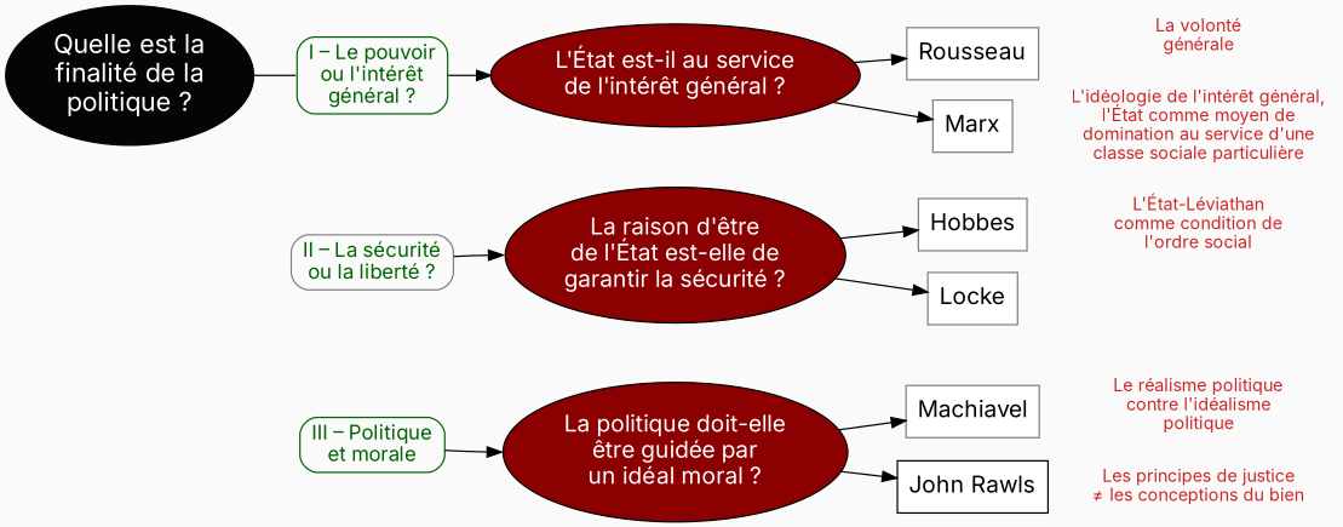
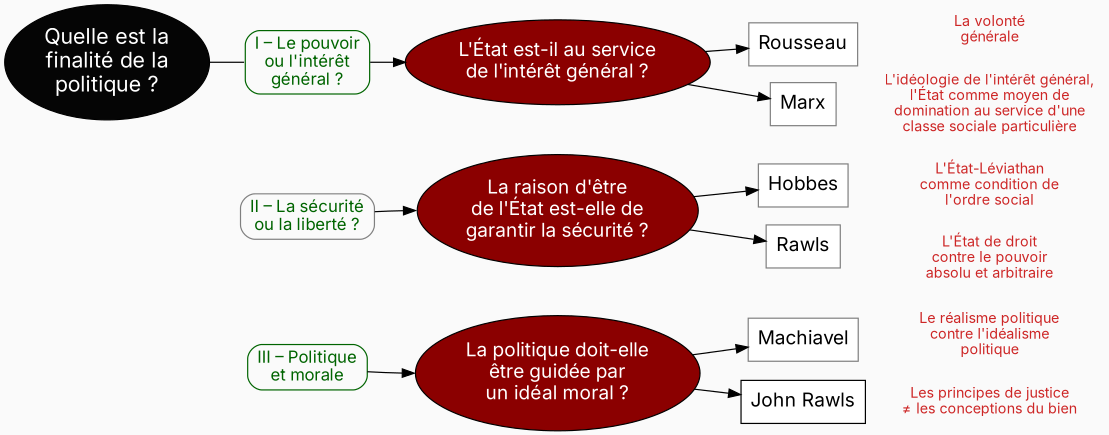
  digraph {
    bgcolor=grey98
    fontname=Inter
    nodesep=0.2
    rankdir=LR
    ranksep=0.1
    splines=true
    style=filled
    node [color=grey50 fillcolor=grey98 fontcolor=black fontname=Inter fontsize=16 shape=box style=filled]
    edge [fontname=Inter minlen=3 style=invis]
    n1 [color=darkgreen fontcolor=darkgreen fontsize=14 label="I – Le pouvoir\nou l'intérêt\ngénéral ?" shape=rect style="filled, rounded"]
    n2 [fontcolor=darkgreen fontsize=14 label="II – La sécurité\nou la liberté ?" shape=rect style="filled, rounded"]
    n3 [color=darkgreen fontcolor=darkgreen fontsize=14 label="III – Politique\net morale" shape=rect style="filled, rounded"]
    n4 [color=black fillcolor=red4 fontcolor=white label="L'État est-il au service\nde l'intérêt général ?" margin=0.1 shape=oval]
    n5 [color=black fillcolor=red4 fontcolor=white label="La raison d'être\nde l'État est-elle de\ngarantir la sécurité ?" margin=0.09 shape=oval]
    n6 [color=black fillcolor=red4 fontcolor=white label="La politique doit-elle\nêtre guidée par\nun idéal moral ?" margin=0.1 shape=oval]
    n7 [fillcolor=white label=Rousseau]
    n8 [fillcolor=white label=Hobbes]
-   n9 [fillcolor=white label=Locke]
+   n9 [fillcolor=white label=Rawls]
    n10 [fillcolor=white label=Machiavel]
    n11 [fillcolor=white label=Marx]
    n12 [color=black fillcolor=white label="John Rawls"]
    n13 [fontcolor=firebrick3 fontsize=12 label="La volonté\ngénérale" shape=plaintext style="filled,rounded"]
    n14 [fontcolor=firebrick3 fontsize=12 label="L'État-Léviathan\ncomme condition de\nl'ordre social" shape=plaintext style="filled,rounded"]
+   n15 [fontcolor=firebrick3 fontsize=12 label="L'État de droit\ncontre le pouvoir\nabsolu et arbitraire" shape=plaintext style="filled,rounded"]
    n16 [fontcolor=firebrick3 fontsize=12 label="Le réalisme politique\ncontre l'idéalisme\npolitique" shape=plaintext style="filled,rounded"]
    n17 [fillcolor=grey2 fontcolor=white fontsize=18 label="Quelle est la\nfinalité de la\npolitique ?" color="" shape=""]
    n18 [fontcolor=firebrick3 fontsize=12 label="L'idéologie de l'intérêt général,\nl'État comme moyen de\ndomination au service d'une\nclasse sociale particulière" shape=plaintext style="filled,rounded"]
    n19 [fontcolor=firebrick3 fontsize=12 label="Les principes de justice\n≠ les conceptions du bien" shape=plaintext style="filled,rounded"]
    subgraph sub_1 {
      rank=same
      n1
      n2
      n3
    }
    subgraph sub_2 {
      rank=same
      n4
      n5
      n6
    }
    subgraph sub_3 {
      rank=same
      n7
      n8
    }
    subgraph sub_4 {
      rank=same
      n9
      n10
    }
    n1 -> n2 [minlen=6]
    n1 -> n4 [headport=w style=""]
    n2 -> n3 [minlen=6]
    n2 -> n5 [headport=w style=""]
    n3 -> n6 [headport=w style=""]
    n4 -> n5
    n4 -> n7 [style=""]
    n4 -> n11 [style=""]
    n5 -> n6
    n5 -> n8 [style=""]
    n5 -> n9 [style=""]
    n6 -> n10 [style=""]
    n6 -> n12 [style=""]
    n7 -> n8
    n7 -> n13 [minlen=1]
    n8 -> n14 [minlen=1]
    n9 -> n10
+   n9 -> n15 [minlen=1]
    n10 -> n16 [minlen=1]
    n11 -> n18 [minlen=1]
    n12 -> n19 [minlen=1]
    n17 -> n1 [arrowhead=none headport=w style=""]
  }
